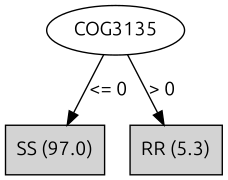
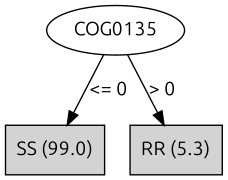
  digraph {
    fontname=Ubuntu
    node [fontname=Ubuntu shape=box style=filled]
    edge [fontname=Ubuntu]
-   n1 [label=COG3135 shape="" style=""]
-   n2 [label="SS (97.0)"]
+   n1 [label=COG0135 shape="" style=""]
+   n2 [label="SS (99.0)"]
    n3 [label="RR (5.3)"]
    n1 -> n2 [label="<= 0"]
    n1 -> n3 [label="> 0"]
  }
